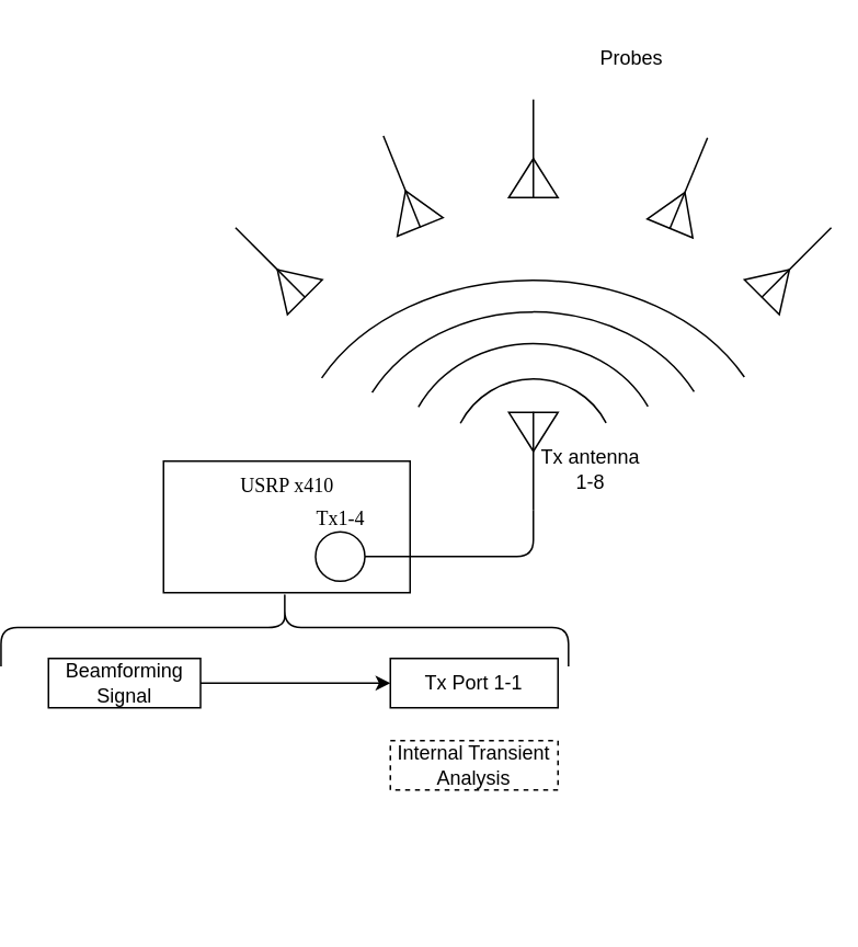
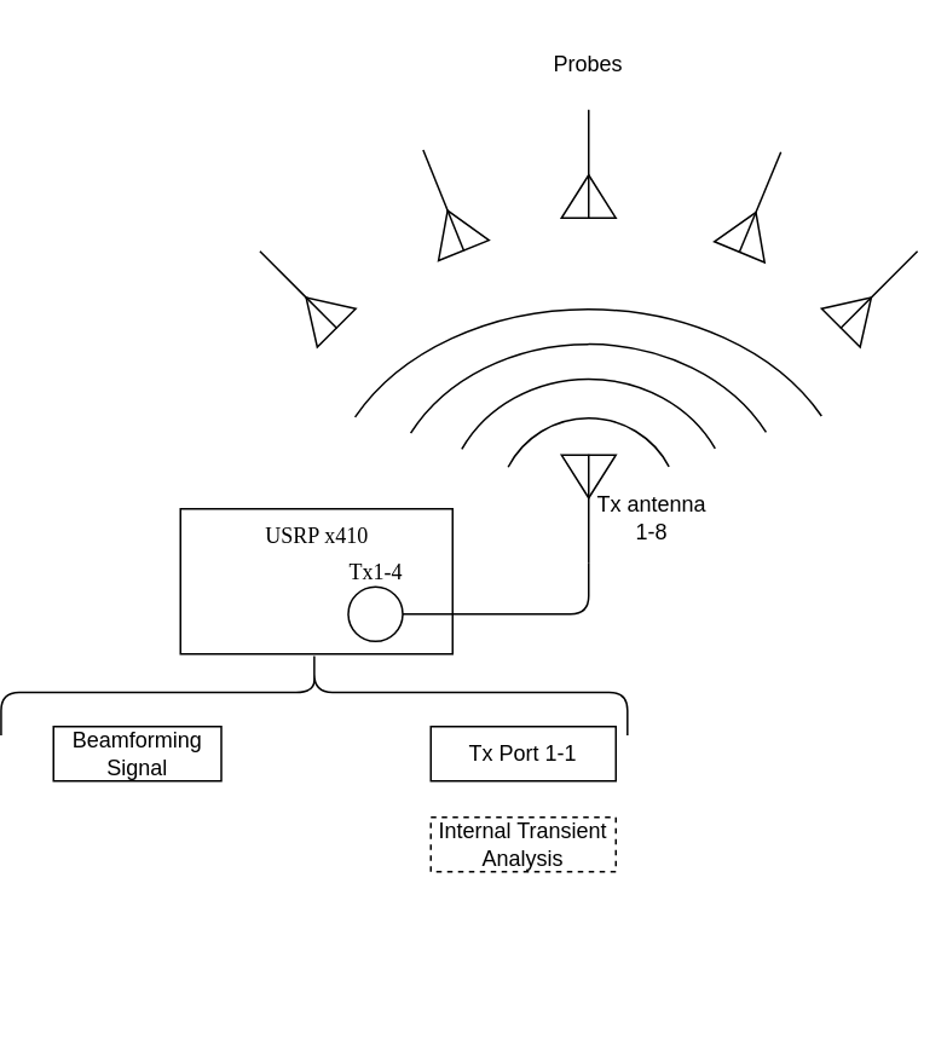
  <mxCell id="0" />
  <mxCell id="1" parent="0" />
  <mxCell id="2" value="" style="rounded=0;whiteSpace=wrap;html=1;fontFamily=modern;fontSource=https%3A%2F%2Fsourceforge.net%2Fprojects%2Fcm-unicode%2F;" vertex="1" parent="1"><mxGeometry x="90" y="280" width="150" height="80" as="geometry" /></mxCell>
  <mxCell id="3" value="" style="ellipse;whiteSpace=wrap;html=1;aspect=fixed;fontFamily=modern;fontSource=https%3A%2F%2Fsourceforge.net%2Fprojects%2Fcm-unicode%2F;" vertex="1" parent="1"><mxGeometry x="182.5" y="323" width="30" height="30" as="geometry" /></mxCell>
  <mxCell id="4" value="USRP x410" style="text;html=1;align=center;verticalAlign=middle;whiteSpace=wrap;rounded=0;fontFamily=modern;fontSource=https%3A%2F%2Fsourceforge.net%2Fprojects%2Fcm-unicode%2F;" vertex="1" parent="1"><mxGeometry x="127.5" y="280" width="75" height="30" as="geometry" /></mxCell>
  <mxCell id="5" value="Tx1-4" style="text;html=1;align=center;verticalAlign=middle;whiteSpace=wrap;rounded=0;fontFamily=modern;fontSource=https%3A%2F%2Fsourceforge.net%2Fprojects%2Fcm-unicode%2F;" vertex="1" parent="1"><mxGeometry x="168" y="300" width="60" height="30" as="geometry" /></mxCell>
  <mxCell id="6" value="" style="verticalLabelPosition=bottom;shadow=0;dashed=0;align=center;html=1;verticalAlign=top;shape=mxgraph.electrical.radio.aerial_-_antenna_2;" vertex="1" parent="1"><mxGeometry x="300" y="250" width="30" height="60" as="geometry" /></mxCell>
  <mxCell id="7" style="edgeStyle=orthogonalEdgeStyle;rounded=1;orthogonalLoop=1;jettySize=auto;html=1;exitX=1;exitY=0.5;exitDx=0;exitDy=0;entryX=0.5;entryY=1;entryDx=0;entryDy=0;entryPerimeter=0;curved=0;endArrow=none;startFill=0;" edge="1" parent="1" source="3" target="6"><mxGeometry relative="1" as="geometry" /></mxCell>
  <mxCell id="8" value="" style="verticalLabelPosition=bottom;verticalAlign=top;html=1;shape=mxgraph.basic.arc;startAngle=0.826;endAngle=0.173;rotation=0;" vertex="1" parent="1"><mxGeometry x="265" y="230" width="100" height="100" as="geometry" /></mxCell>
  <mxCell id="9" value="" style="verticalLabelPosition=bottom;verticalAlign=top;html=1;shape=mxgraph.basic.arc;startAngle=0.826;endAngle=0.173;rotation=0;" vertex="1" parent="1"><mxGeometry x="236.25" y="208.5" width="157.5" height="143" as="geometry" /></mxCell>
  <mxCell id="10" value="" style="verticalLabelPosition=bottom;verticalAlign=top;html=1;shape=mxgraph.basic.arc;startAngle=0.826;endAngle=0.173;rotation=0;" vertex="1" parent="1"><mxGeometry x="204.53" y="189.25" width="220.94" height="181.5" as="geometry" /></mxCell>
  <mxCell id="11" value="" style="verticalLabelPosition=bottom;verticalAlign=top;html=1;shape=mxgraph.basic.arc;startAngle=0.826;endAngle=0.173;rotation=0;" vertex="1" parent="1"><mxGeometry x="170" y="170" width="290.01" height="220" as="geometry" /></mxCell>
  <mxCell id="12" value="Tx antenna 1-8" style="text;html=1;align=center;verticalAlign=middle;whiteSpace=wrap;rounded=0;" vertex="1" parent="1"><mxGeometry x="315" y="270" width="70" height="30" as="geometry" /></mxCell>
  <mxCell id="13" value="" style="verticalLabelPosition=bottom;shadow=0;dashed=0;align=center;html=1;verticalAlign=top;shape=mxgraph.electrical.radio.aerial_-_antenna_2;rotation=135;" vertex="1" parent="1"><mxGeometry x="140" y="129.25" width="30" height="60" as="geometry" /></mxCell>
  <mxCell id="14" value="" style="verticalLabelPosition=bottom;shadow=0;dashed=0;align=center;html=1;verticalAlign=top;shape=mxgraph.electrical.radio.aerial_-_antenna_2;rotation=158;" vertex="1" parent="1"><mxGeometry x="220" y="80" width="30" height="60" as="geometry" /></mxCell>
  <mxCell id="15" value="" style="verticalLabelPosition=bottom;shadow=0;dashed=0;align=center;html=1;verticalAlign=top;shape=mxgraph.electrical.radio.aerial_-_antenna_2;rotation=-180;" vertex="1" parent="1"><mxGeometry x="300" y="60" width="30" height="60" as="geometry" /></mxCell>
  <mxCell id="16" value="" style="verticalLabelPosition=bottom;shadow=0;dashed=0;align=center;html=1;verticalAlign=top;shape=mxgraph.electrical.radio.aerial_-_antenna_2;rotation=202.5;flipH=1;" vertex="1" parent="1"><mxGeometry x="394.47" y="81" width="30" height="60" as="geometry" /></mxCell>
  <mxCell id="17" value="" style="verticalLabelPosition=bottom;shadow=0;dashed=0;align=center;html=1;verticalAlign=top;shape=mxgraph.electrical.radio.aerial_-_antenna_2;rotation=225;" vertex="1" parent="1"><mxGeometry x="460.01" y="129.25" width="30" height="60" as="geometry" /></mxCell>
- <mxCell id="18" value="Probes" style="text;html=1;align=center;verticalAlign=middle;whiteSpace=wrap;rounded=0;" vertex="1" parent="1"><mxGeometry x="345" y="20" width="60" height="30" as="geometry" /></mxCell>
+ <mxCell id="18" value="Probes" style="text;html=1;align=center;verticalAlign=middle;whiteSpace=wrap;rounded=0;" vertex="1" parent="1"><mxGeometry x="285" y="20" width="60" height="30" as="geometry" /></mxCell>
  <mxCell id="19" value="" style="shape=curlyBracket;whiteSpace=wrap;html=1;rounded=1;labelPosition=left;verticalLabelPosition=middle;align=right;verticalAlign=middle;rotation=90;size=0.5;" vertex="1" parent="1"><mxGeometry x="140" y="208.5" width="47.5" height="345.25" as="geometry" /></mxCell>
- <mxCell id="20" style="edgeStyle=orthogonalEdgeStyle;rounded=0;orthogonalLoop=1;jettySize=auto;html=1;exitX=1;exitY=0.5;exitDx=0;exitDy=0;entryX=0;entryY=0.5;entryDx=0;entryDy=0;" edge="1" parent="1" source="21" target="22"><mxGeometry relative="1" as="geometry" /></mxCell>
  <mxCell id="21" value="Beamforming Signal" style="rounded=0;whiteSpace=wrap;html=1;" vertex="1" parent="1"><mxGeometry x="20" y="400" width="92.5" height="30" as="geometry" /></mxCell>
  <mxCell id="22" value="Tx Port 1-1" style="rounded=0;whiteSpace=wrap;html=1;" vertex="1" parent="1"><mxGeometry x="228" y="400" width="102" height="30" as="geometry" /></mxCell>
  <mxCell id="23" value="Internal Transient Analysis" style="rounded=0;whiteSpace=wrap;html=1;dashed=1;" vertex="1" parent="1"><mxGeometry x="228" y="450" width="102" height="30" as="geometry" /></mxCell>
